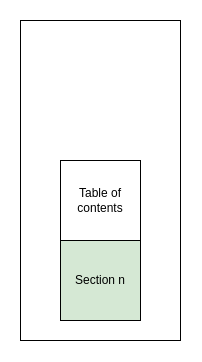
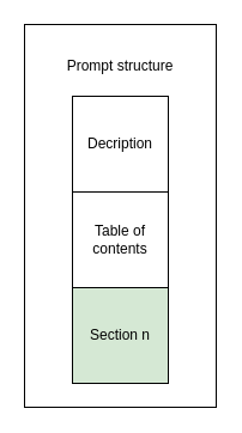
  <mxCell id="0" />
  <mxCell id="1" parent="0" />
  <mxCell id="2" value="" style="rounded=0;whiteSpace=wrap;html=1;" vertex="1" parent="1"><mxGeometry x="20" y="20" width="160" height="320" as="geometry" /></mxCell>
+ <mxCell id="3" value="Decription" style="whiteSpace=wrap;html=1;aspect=fixed;" vertex="1" parent="1"><mxGeometry x="60" y="80" width="80" height="80" as="geometry" /></mxCell>
  <mxCell id="4" value="Table of contents" style="whiteSpace=wrap;html=1;aspect=fixed;" vertex="1" parent="1"><mxGeometry x="60" y="160" width="80" height="80" as="geometry" /></mxCell>
  <mxCell id="5" value="Section n" style="whiteSpace=wrap;html=1;aspect=fixed;fillColor=#d5e8d4;" vertex="1" parent="1"><mxGeometry x="60" y="240" width="80" height="80" as="geometry" /></mxCell>
+ <mxCell id="6" value="Prompt structure" style="text;html=1;strokeColor=none;fillColor=none;align=center;verticalAlign=middle;whiteSpace=wrap;rounded=0;" vertex="1" parent="1"><mxGeometry x="30" y="40" width="140" height="30" as="geometry" /></mxCell>
